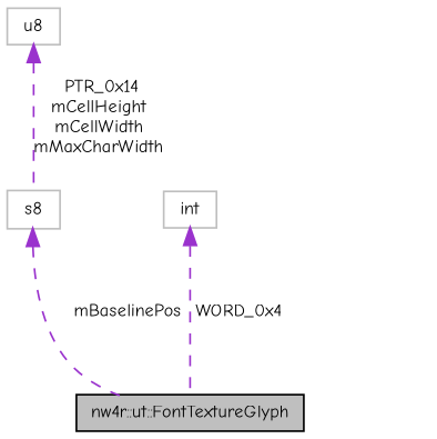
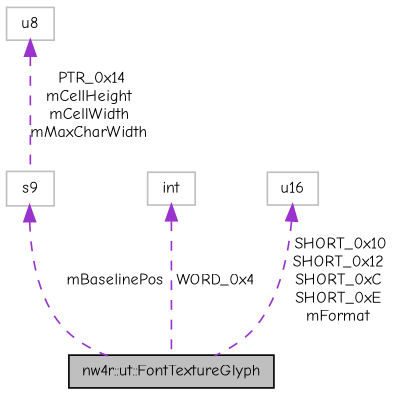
  digraph {
    fontname="Comic Neue"
    node [color=grey75 fillcolor=white fontname="Comic Neue" fontsize=10 shape=record style=filled]
    edge [color=darkorchid3 dir=back fontname="Comic Neue" fontsize=10 labelfontname=FreeMono labelfontsize=10 style=dashed]
    n1 [color=black fillcolor=grey75 fontcolor=black height=0.2 label="nw4r::ut::FontTextureGlyph" width=0.4]
    n2 [height=0.2 label=u8 width=0.4]
-   n3 [height=0.2 label=s8 width=0.4]
+   n3 [height=0.2 label=s9 width=0.4]
    n4 [height=0.2 label=int width=0.4]
+   n5 [height=0.2 label=u16 width=0.4]
    n2 -> n3 [label=" PTR_0x14\nmCellHeight\nmCellWidth\nmMaxCharWidth"]
    n3 -> n1 [label=" mBaselinePos"]
    n4 -> n1 [label=" WORD_0x4"]
+   n5 -> n1 [label=" SHORT_0x10\nSHORT_0x12\nSHORT_0xC\nSHORT_0xE\nmFormat"]
  }
